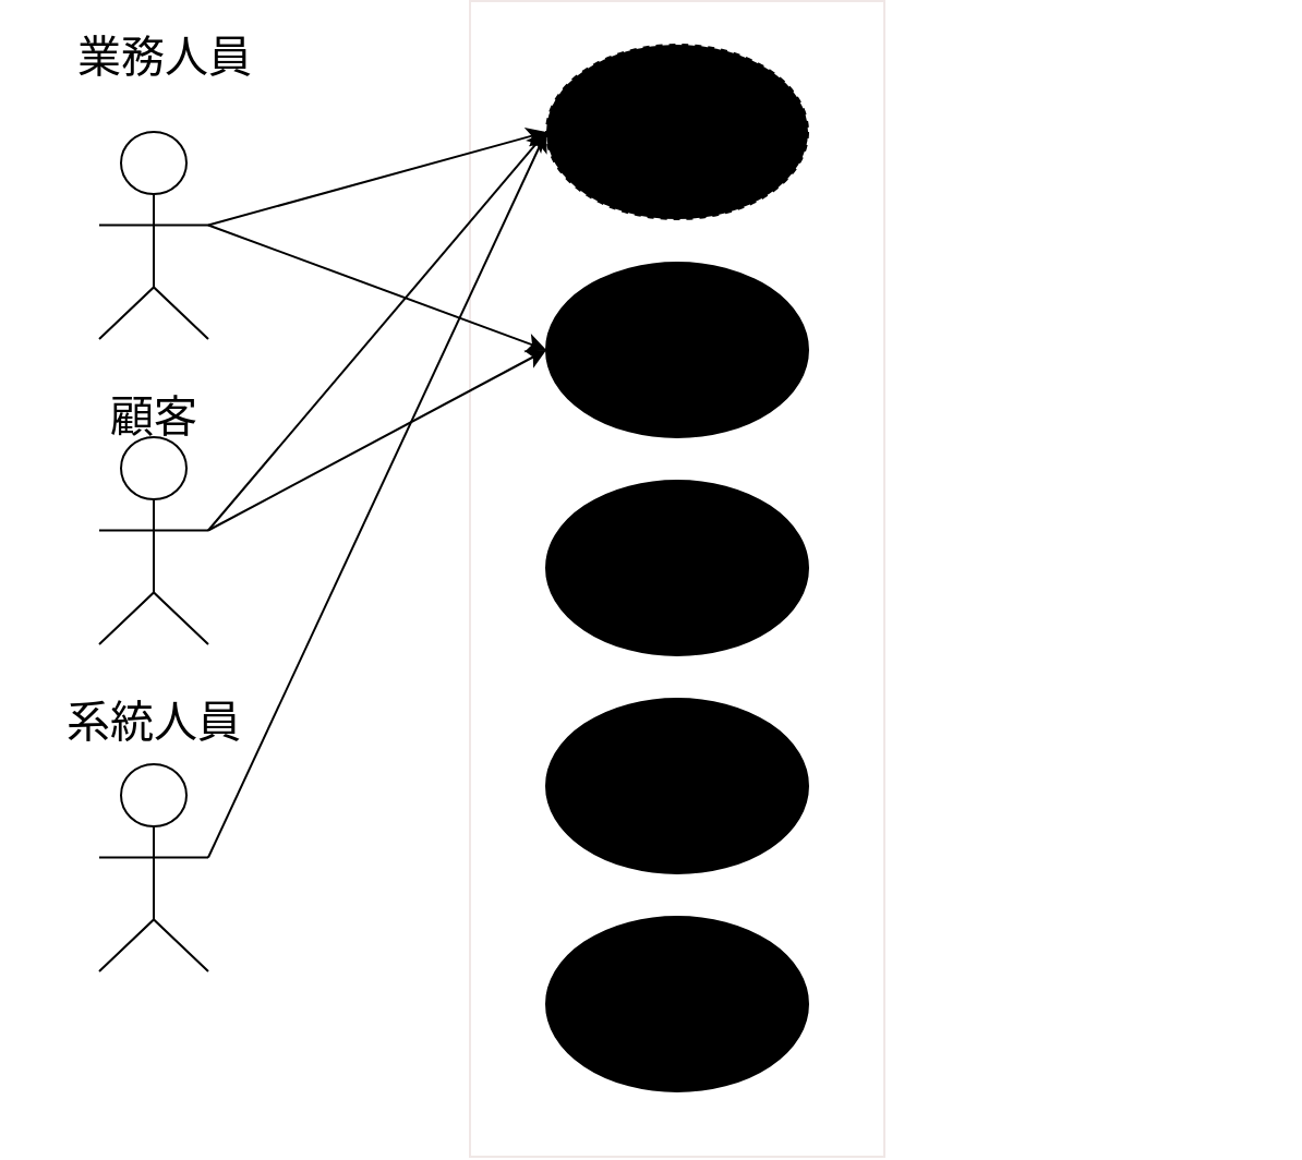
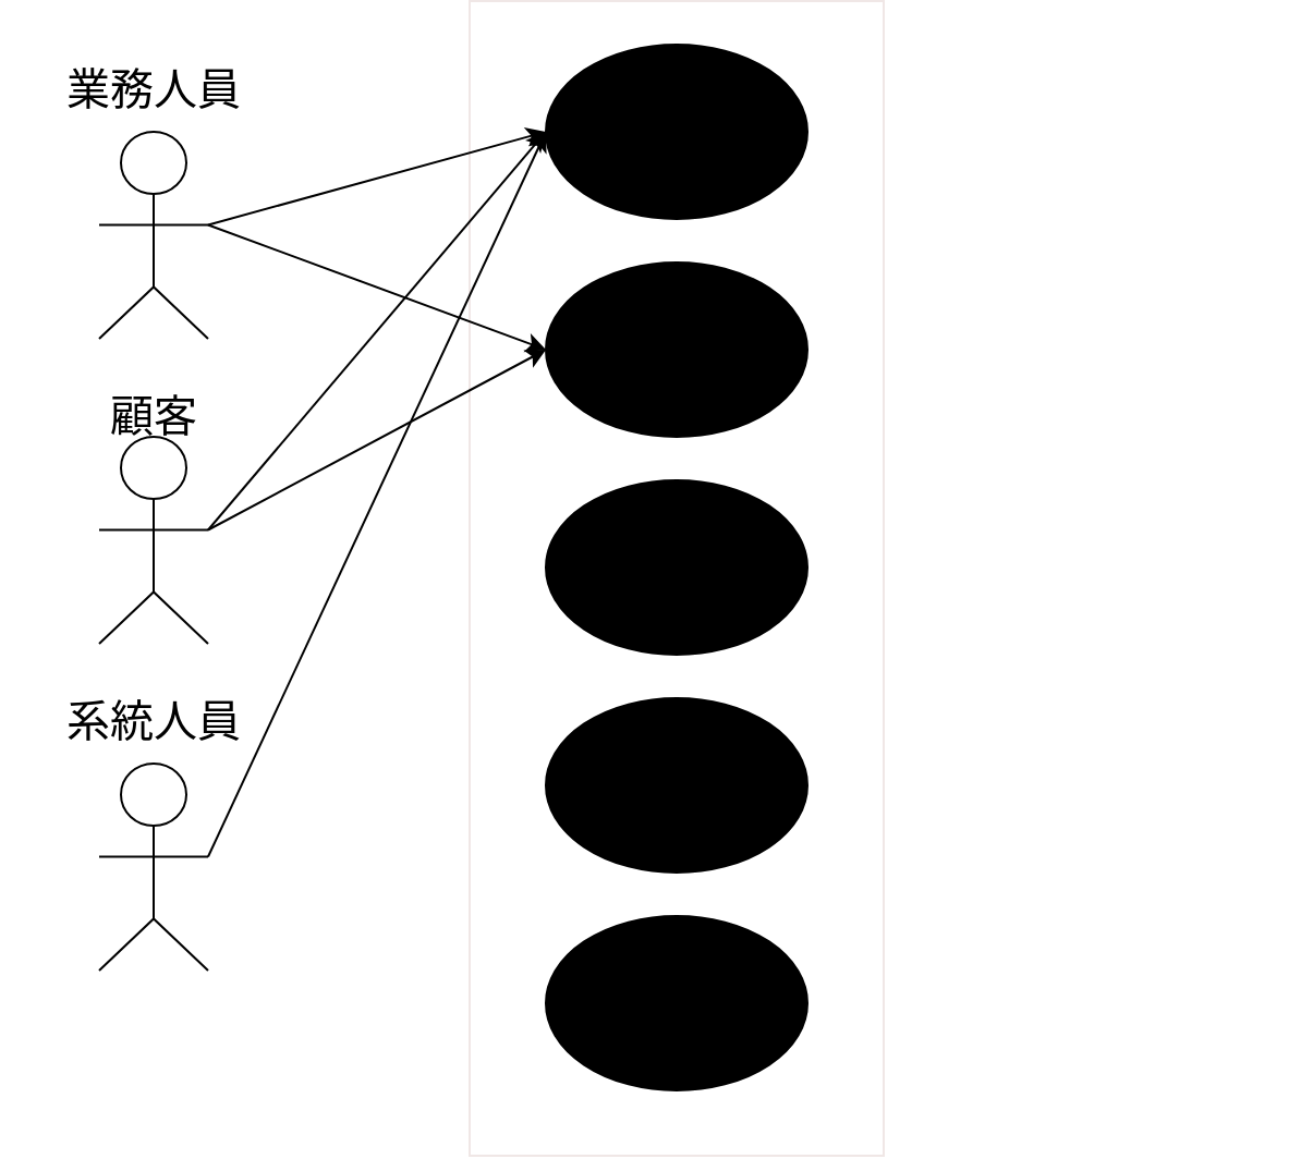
  <mxCell id="0" />
  <mxCell id="1" parent="0" />
  <mxCell id="2" value="" style="rounded=0;whiteSpace=wrap;html=1;strokeColor=#F0E7E6;fontSize=20;fillColor=none;rotation=-90;" vertex="1" parent="1"><mxGeometry x="45" y="170" width="530" height="190" as="geometry" /></mxCell>
  <mxCell id="3" style="edgeStyle=none;html=1;exitX=1;exitY=0.45;exitDx=0;exitDy=0;exitPerimeter=0;entryX=0;entryY=0.5;entryDx=0;entryDy=0;fontSize=20;" edge="1" parent="1" source="5" target="6"><mxGeometry relative="1" as="geometry" /></mxCell>
  <mxCell id="4" style="edgeStyle=none;html=1;exitX=1;exitY=0.45;exitDx=0;exitDy=0;exitPerimeter=0;entryX=0;entryY=0.5;entryDx=0;entryDy=0;fontSize=20;" edge="1" parent="1" source="5" target="7"><mxGeometry relative="1" as="geometry" /></mxCell>
  <mxCell id="5" value="" style="html=1;outlineConnect=0;whiteSpace=wrap;fillColor=#FFFFFF;verticalLabelPosition=bottom;verticalAlign=top;align=center;shape=mxgraph.archimate3.actor;" parent="1" vertex="1"><mxGeometry x="45" y="60" width="50" height="95" as="geometry" /></mxCell>
- <mxCell id="6" value="&lt;font style=&quot;font-size: 20px;&quot;&gt;系統訂單&lt;/font&gt;" style="ellipse;whiteSpace=wrap;html=1;fillColor=#000000;dashed=1;" parent="1" vertex="1"><mxGeometry x="250" y="20" width="120" height="80" as="geometry" /></mxCell>
+ <mxCell id="6" value="&lt;font style=&quot;font-size: 20px;&quot;&gt;系統訂單&lt;/font&gt;" style="ellipse;whiteSpace=wrap;html=1;fillColor=#000000;" parent="1" vertex="1"><mxGeometry x="250" y="20" width="120" height="80" as="geometry" /></mxCell>
  <mxCell id="7" value="" style="ellipse;whiteSpace=wrap;html=1;fillColor=#000000;" parent="1" vertex="1"><mxGeometry x="250" y="120" width="120" height="80" as="geometry" /></mxCell>
  <mxCell id="8" value="" style="ellipse;whiteSpace=wrap;html=1;fillColor=#000000;" parent="1" vertex="1"><mxGeometry x="250" y="220" width="120" height="80" as="geometry" /></mxCell>
  <mxCell id="9" value="" style="ellipse;whiteSpace=wrap;html=1;fillColor=#000000;" parent="1" vertex="1"><mxGeometry x="250" y="320" width="120" height="80" as="geometry" /></mxCell>
  <mxCell id="10" value="" style="ellipse;whiteSpace=wrap;html=1;fillColor=#000000;" parent="1" vertex="1"><mxGeometry x="250" y="420" width="120" height="80" as="geometry" /></mxCell>
  <mxCell id="11" style="edgeStyle=none;html=1;exitX=1;exitY=0.45;exitDx=0;exitDy=0;exitPerimeter=0;entryX=0;entryY=0.5;entryDx=0;entryDy=0;fontSize=20;" edge="1" parent="1" source="13" target="6"><mxGeometry relative="1" as="geometry" /></mxCell>
  <mxCell id="12" style="edgeStyle=none;html=1;exitX=1;exitY=0.45;exitDx=0;exitDy=0;exitPerimeter=0;entryX=0;entryY=0.5;entryDx=0;entryDy=0;fontSize=20;" edge="1" parent="1" source="13" target="7"><mxGeometry relative="1" as="geometry" /></mxCell>
  <mxCell id="13" value="" style="html=1;outlineConnect=0;whiteSpace=wrap;fillColor=#FFFFFF;verticalLabelPosition=bottom;verticalAlign=top;align=center;shape=mxgraph.archimate3.actor;" parent="1" vertex="1"><mxGeometry x="45" y="200" width="50" height="95" as="geometry" /></mxCell>
  <mxCell id="14" style="edgeStyle=none;html=1;exitX=1;exitY=0.45;exitDx=0;exitDy=0;exitPerimeter=0;entryX=0;entryY=0.5;entryDx=0;entryDy=0;fontSize=20;" edge="1" parent="1" source="15" target="6"><mxGeometry relative="1" as="geometry" /></mxCell>
  <mxCell id="15" value="" style="html=1;outlineConnect=0;whiteSpace=wrap;fillColor=#FFFFFF;verticalLabelPosition=bottom;verticalAlign=top;align=center;shape=mxgraph.archimate3.actor;" parent="1" vertex="1"><mxGeometry x="45" y="350" width="50" height="95" as="geometry" /></mxCell>
- <mxCell id="16" value="&lt;font style=&quot;font-size: 20px;&quot;&gt;業務人員&lt;/font&gt;" style="text;html=1;align=center;verticalAlign=middle;resizable=0;points=[];autosize=1;strokeColor=none;fillColor=none;" parent="1" vertex="1"><mxGeometry x="25" y="5" width="100" height="40" as="geometry" /></mxCell>
+ <mxCell id="16" value="&lt;font style=&quot;font-size: 20px;&quot;&gt;業務人員&lt;/font&gt;" style="text;html=1;align=center;verticalAlign=middle;resizable=0;points=[];autosize=1;strokeColor=none;fillColor=none;" parent="1" vertex="1"><mxGeometry x="20" y="20" width="100" height="40" as="geometry" /></mxCell>
  <mxCell id="17" value="顧客" style="text;html=1;align=center;verticalAlign=middle;resizable=0;points=[];autosize=1;strokeColor=none;fillColor=none;fontSize=20;" vertex="1" parent="1"><mxGeometry x="40" y="170" width="60" height="40" as="geometry" /></mxCell>
  <mxCell id="18" value="系統人員" style="text;html=1;align=center;verticalAlign=middle;resizable=0;points=[];autosize=1;strokeColor=none;fillColor=none;fontSize=20;" vertex="1" parent="1"><mxGeometry x="20" y="310" width="100" height="40" as="geometry" /></mxCell>
